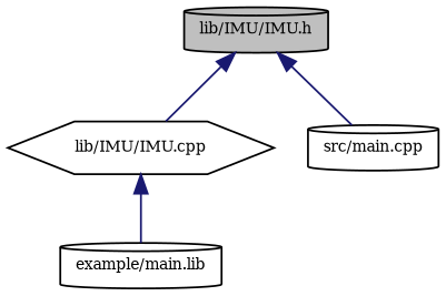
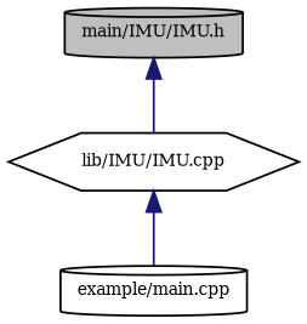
  digraph {
    fontname="DejaVu Serif"
    node [color=black fontname="DejaVu Serif" fontsize=8 shape=cylinder]
    edge [color=midnightblue dir=back fontname="DejaVu Serif" fontsize=8 labelfontname=DejaVuSansMono labelfontsize=8 style=solid]
-   n1 [fillcolor=grey75 fontcolor=black height=0.2 label="lib/IMU/IMU.h" style=filled width=0.4]
+   n1 [fillcolor=grey75 fontcolor=black height=0.2 label="main/IMU/IMU.h" style=filled width=0.4]
    n2 [height=0.2 label="lib/IMU/IMU.cpp" shape=hexagon width=0.4]
-   n3 [height=0.2 label="src/main.cpp" width=0.4]
-   n4 [height=0.2 label="example/main.lib" width=0.4]
+   n4 [height=0.2 label="example/main.cpp" width=0.4]
    n1 -> n2
-   n1 -> n3
    n2 -> n4
  }
